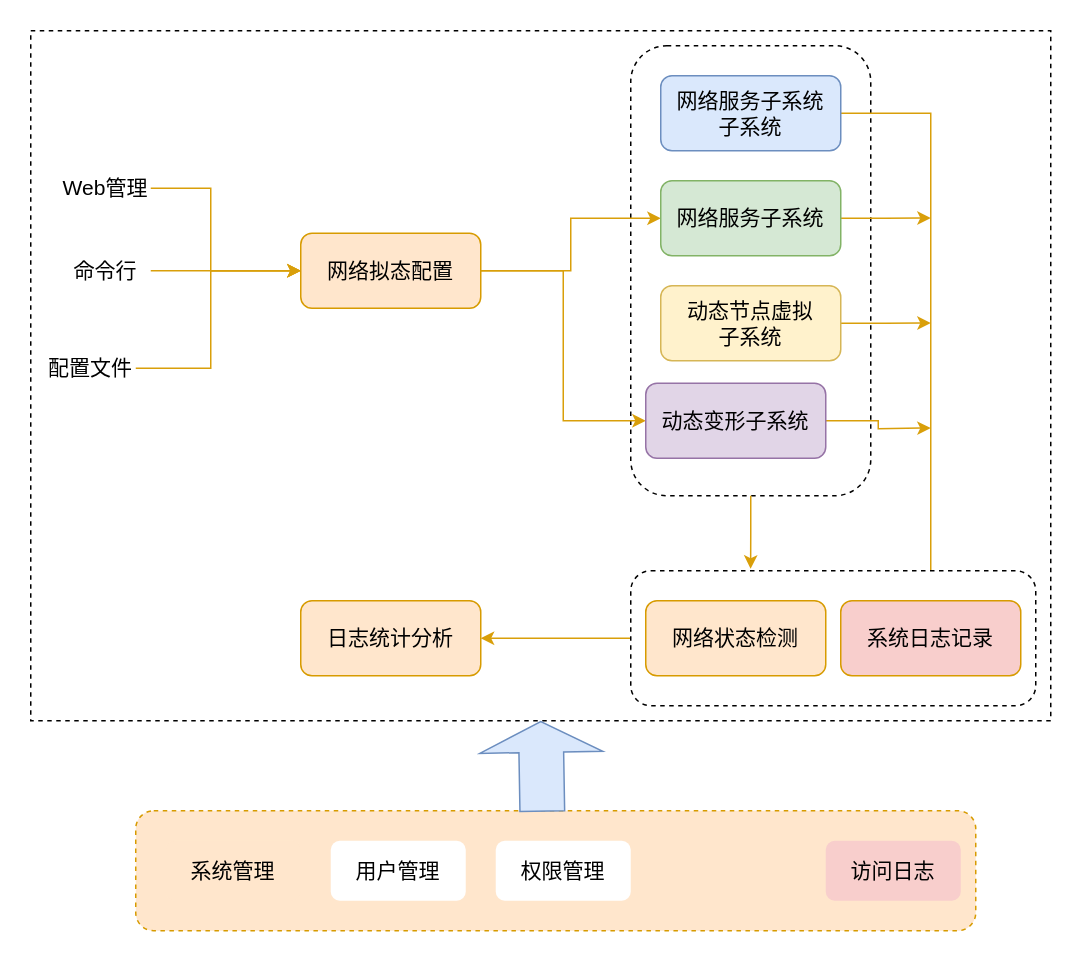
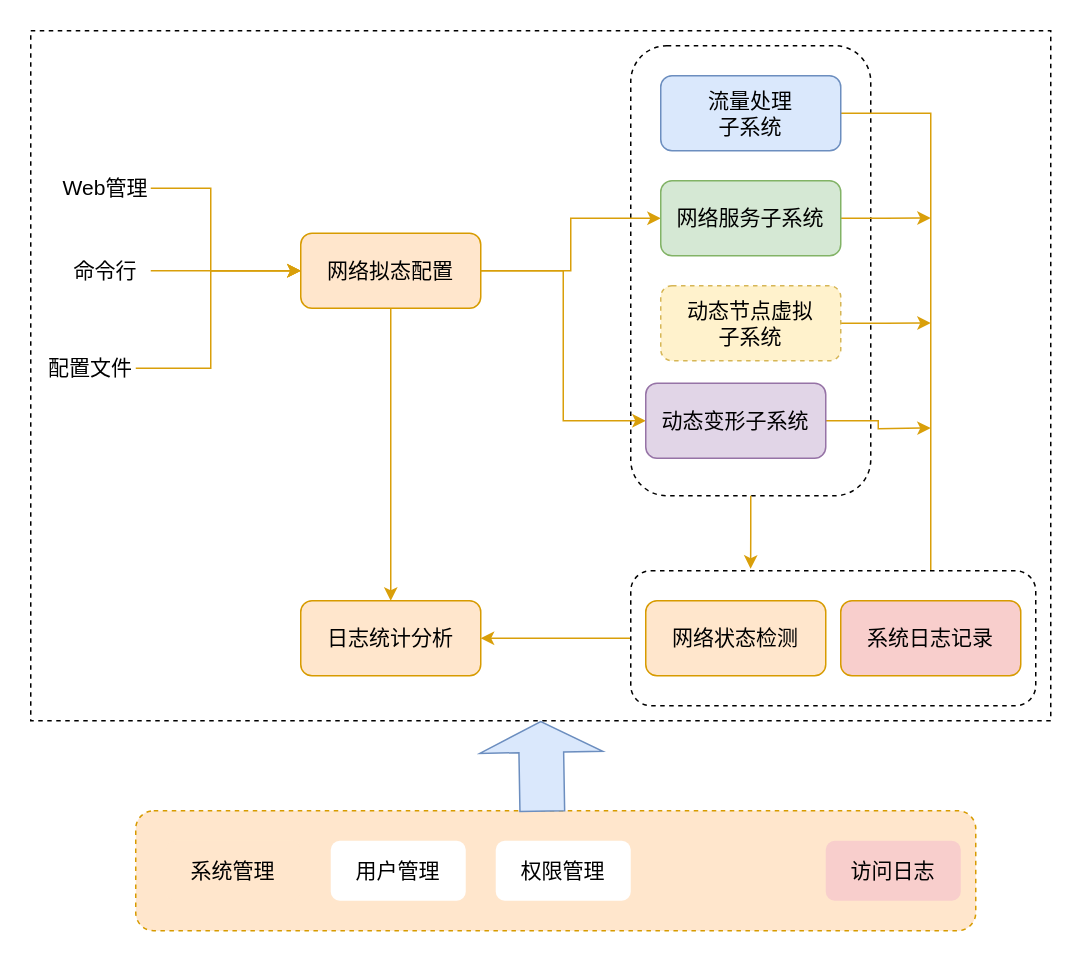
  <mxCell id="0" />
  <mxCell id="1" parent="0" />
  <mxCell id="2" value="" style="rounded=0;whiteSpace=wrap;html=1;dashed=1;fontSize=14;" vertex="1" parent="1"><mxGeometry x="20" y="20" width="680" height="460" as="geometry" /></mxCell>
  <mxCell id="3" value="" style="rounded=1;whiteSpace=wrap;html=1;fontSize=14;dashed=1;" vertex="1" parent="1"><mxGeometry x="420" y="30" width="160" height="300" as="geometry" /></mxCell>
+ <mxCell id="4" style="edgeStyle=orthogonalEdgeStyle;rounded=0;orthogonalLoop=1;jettySize=auto;html=1;exitX=0.5;exitY=1;exitDx=0;exitDy=0;strokeColor=#d99f0a;fontSize=14;" edge="1" parent="1" source="7" target="21"><mxGeometry relative="1" as="geometry" /></mxCell>
  <mxCell id="5" style="edgeStyle=elbowEdgeStyle;rounded=0;orthogonalLoop=1;jettySize=auto;html=1;exitX=1;exitY=0.5;exitDx=0;exitDy=0;strokeColor=#d99f0a;fontSize=14;" edge="1" parent="1" source="7" target="12"><mxGeometry relative="1" as="geometry" /></mxCell>
  <mxCell id="6" style="edgeStyle=elbowEdgeStyle;rounded=0;orthogonalLoop=1;jettySize=auto;html=1;exitX=1;exitY=0.5;exitDx=0;exitDy=0;strokeColor=#d99f0a;fontSize=14;" edge="1" parent="1" source="7" target="16"><mxGeometry relative="1" as="geometry" /></mxCell>
  <mxCell id="7" value="&lt;font style=&quot;font-size: 14px;&quot;&gt;网络拟态配置&lt;/font&gt;" style="rounded=1;whiteSpace=wrap;html=1;fillColor=#ffe6cc;strokeColor=#d79b00;" vertex="1" parent="1"><mxGeometry x="200" y="155" width="120" height="50" as="geometry" /></mxCell>
  <mxCell id="8" style="edgeStyle=orthogonalEdgeStyle;rounded=0;orthogonalLoop=1;jettySize=auto;html=1;exitX=0.5;exitY=1;exitDx=0;exitDy=0;entryX=0.296;entryY=-0.015;entryDx=0;entryDy=0;entryPerimeter=0;fontSize=14;strokeColor=#d99f0a;" edge="1" parent="1" source="3" target="18"><mxGeometry relative="1" as="geometry" /></mxCell>
  <mxCell id="9" style="edgeStyle=orthogonalEdgeStyle;rounded=0;orthogonalLoop=1;jettySize=auto;html=1;entryX=0.5;entryY=0;entryDx=0;entryDy=0;strokeColor=#d99f0a;fontSize=14;" edge="1" parent="1" source="10" target="20"><mxGeometry relative="1" as="geometry"><Array as="points"><mxPoint x="620" y="75" /></Array></mxGeometry></mxCell>
- <mxCell id="10" value="&lt;font style=&quot;font-size: 14px;&quot;&gt;网络服务子系统&lt;br&gt;子系统&lt;br&gt;&lt;/font&gt;" style="rounded=1;whiteSpace=wrap;html=1;fillColor=#dae8fc;strokeColor=#6c8ebf;" vertex="1" parent="1"><mxGeometry x="440" y="50" width="120" height="50" as="geometry" /></mxCell>
+ <mxCell id="10" value="&lt;font style=&quot;font-size: 14px;&quot;&gt;流量处理&lt;br&gt;子系统&lt;br&gt;&lt;/font&gt;" style="rounded=1;whiteSpace=wrap;html=1;fillColor=#dae8fc;strokeColor=#6c8ebf;" vertex="1" parent="1"><mxGeometry x="440" y="50" width="120" height="50" as="geometry" /></mxCell>
  <mxCell id="11" style="edgeStyle=orthogonalEdgeStyle;rounded=0;orthogonalLoop=1;jettySize=auto;html=1;exitX=1;exitY=0.5;exitDx=0;exitDy=0;strokeColor=#d99f0a;fontSize=14;" edge="1" parent="1" source="12"><mxGeometry relative="1" as="geometry"><mxPoint x="620" y="144.81" as="targetPoint" /></mxGeometry></mxCell>
  <mxCell id="12" value="&lt;font style=&quot;font-size: 14px;&quot;&gt;网络服务子系统&lt;br&gt;&lt;/font&gt;" style="rounded=1;whiteSpace=wrap;html=1;fillColor=#d5e8d4;strokeColor=#82b366;" vertex="1" parent="1"><mxGeometry x="440" y="120" width="120" height="50" as="geometry" /></mxCell>
  <mxCell id="13" style="edgeStyle=orthogonalEdgeStyle;rounded=0;orthogonalLoop=1;jettySize=auto;html=1;exitX=1;exitY=0.5;exitDx=0;exitDy=0;strokeColor=#d99f0a;fontSize=14;" edge="1" parent="1" source="14"><mxGeometry relative="1" as="geometry"><mxPoint x="620" y="214.81" as="targetPoint" /></mxGeometry></mxCell>
- <mxCell id="14" value="&lt;font style=&quot;font-size: 14px;&quot;&gt;动态节点虚拟&lt;br&gt;子系统&lt;br&gt;&lt;/font&gt;" style="rounded=1;whiteSpace=wrap;html=1;fillColor=#fff2cc;strokeColor=#d6b656;" vertex="1" parent="1"><mxGeometry x="440" y="190" width="120" height="50" as="geometry" /></mxCell>
+ <mxCell id="14" value="&lt;font style=&quot;font-size: 14px;&quot;&gt;动态节点虚拟&lt;br&gt;子系统&lt;br&gt;&lt;/font&gt;" style="rounded=1;whiteSpace=wrap;html=1;fillColor=#fff2cc;strokeColor=#d6b656;dashed=1;" vertex="1" parent="1"><mxGeometry x="440" y="190" width="120" height="50" as="geometry" /></mxCell>
  <mxCell id="15" style="edgeStyle=orthogonalEdgeStyle;rounded=0;orthogonalLoop=1;jettySize=auto;html=1;exitX=1;exitY=0.5;exitDx=0;exitDy=0;strokeColor=#d99f0a;fontSize=14;" edge="1" parent="1" source="16"><mxGeometry relative="1" as="geometry"><mxPoint x="620" y="284.81" as="targetPoint" /></mxGeometry></mxCell>
  <mxCell id="16" value="&lt;font style=&quot;font-size: 14px;&quot;&gt;动态变形子系统&lt;br&gt;&lt;/font&gt;" style="rounded=1;whiteSpace=wrap;html=1;fillColor=#e1d5e7;strokeColor=#9673a6;" vertex="1" parent="1"><mxGeometry x="430" y="255" width="120" height="50" as="geometry" /></mxCell>
  <mxCell id="17" style="edgeStyle=orthogonalEdgeStyle;rounded=0;orthogonalLoop=1;jettySize=auto;html=1;entryX=1;entryY=0.5;entryDx=0;entryDy=0;strokeColor=#d99f0a;fontSize=14;" edge="1" parent="1" source="18" target="21"><mxGeometry relative="1" as="geometry" /></mxCell>
  <mxCell id="18" value="" style="rounded=1;whiteSpace=wrap;html=1;fontSize=14;dashed=1;" vertex="1" parent="1"><mxGeometry x="420" y="380" width="270" height="90" as="geometry" /></mxCell>
  <mxCell id="19" value="&lt;font style=&quot;font-size: 14px;&quot;&gt;网络状态检测&lt;/font&gt;" style="rounded=1;whiteSpace=wrap;html=1;fillColor=#ffe6cc;strokeColor=#d79b00;" vertex="1" parent="1"><mxGeometry x="430" y="400" width="120" height="50" as="geometry" /></mxCell>
  <mxCell id="20" value="&lt;font style=&quot;font-size: 14px;&quot;&gt;系统日志记录&lt;/font&gt;" style="rounded=1;whiteSpace=wrap;html=1;fillColor=#f8cecc;strokeColor=#d79b00;" vertex="1" parent="1"><mxGeometry x="560" y="400" width="120" height="50" as="geometry" /></mxCell>
  <mxCell id="21" value="&lt;span style=&quot;font-size: 14px;&quot;&gt;日志统计分析&lt;/span&gt;" style="rounded=1;whiteSpace=wrap;html=1;fillColor=#ffe6cc;strokeColor=#d79b00;" vertex="1" parent="1"><mxGeometry x="200" y="400" width="120" height="50" as="geometry" /></mxCell>
  <mxCell id="22" style="edgeStyle=orthogonalEdgeStyle;rounded=0;orthogonalLoop=1;jettySize=auto;html=1;entryX=0;entryY=0.5;entryDx=0;entryDy=0;strokeColor=#d99f0a;fontSize=14;" edge="1" parent="1" source="23" target="7"><mxGeometry relative="1" as="geometry"><Array as="points"><mxPoint x="140" y="125" /><mxPoint x="140" y="180" /></Array></mxGeometry></mxCell>
  <mxCell id="23" value="Web管理" style="text;html=1;strokeColor=none;fillColor=none;align=center;verticalAlign=middle;whiteSpace=wrap;rounded=0;fontSize=14;" vertex="1" parent="1"><mxGeometry x="40" y="110" width="60" height="30" as="geometry" /></mxCell>
  <mxCell id="24" style="edgeStyle=orthogonalEdgeStyle;rounded=0;orthogonalLoop=1;jettySize=auto;html=1;exitX=1;exitY=0.5;exitDx=0;exitDy=0;strokeColor=#d99f0a;fontSize=14;" edge="1" parent="1" source="25"><mxGeometry relative="1" as="geometry"><mxPoint x="200" y="180" as="targetPoint" /></mxGeometry></mxCell>
  <mxCell id="25" value="命令行" style="text;html=1;strokeColor=none;fillColor=none;align=center;verticalAlign=middle;whiteSpace=wrap;rounded=0;fontSize=14;" vertex="1" parent="1"><mxGeometry x="40" y="165" width="60" height="30" as="geometry" /></mxCell>
  <mxCell id="26" style="rounded=0;orthogonalLoop=1;jettySize=auto;html=1;exitX=1;exitY=0.5;exitDx=0;exitDy=0;strokeColor=#d99f0a;fontSize=14;edgeStyle=elbowEdgeStyle;entryX=0;entryY=0.5;entryDx=0;entryDy=0;" edge="1" parent="1" target="7"><mxGeometry relative="1" as="geometry"><mxPoint x="190" y="185" as="targetPoint" /><mxPoint x="90" y="245" as="sourcePoint" /><Array as="points"><mxPoint x="140" y="220" /></Array></mxGeometry></mxCell>
  <mxCell id="27" value="配置文件" style="text;html=1;strokeColor=none;fillColor=none;align=center;verticalAlign=middle;whiteSpace=wrap;rounded=0;fontSize=14;" vertex="1" parent="1"><mxGeometry x="30" y="230" width="60" height="30" as="geometry" /></mxCell>
  <mxCell id="28" value="" style="rounded=1;whiteSpace=wrap;html=1;dashed=1;fontSize=14;fillColor=#ffe6cc;strokeColor=#d79b00;" vertex="1" parent="1"><mxGeometry x="90" y="540" width="560" height="80" as="geometry" /></mxCell>
  <mxCell id="29" value="&lt;span style=&quot;font-size: 14px;&quot;&gt;用户管理&lt;/span&gt;" style="rounded=1;whiteSpace=wrap;html=1;strokeColor=none;" vertex="1" parent="1"><mxGeometry x="220" y="560" width="90" height="40" as="geometry" /></mxCell>
  <mxCell id="30" value="&lt;span style=&quot;font-size: 14px;&quot;&gt;权限管理&lt;/span&gt;" style="rounded=1;whiteSpace=wrap;html=1;strokeColor=none;" vertex="1" parent="1"><mxGeometry x="330" y="560" width="90" height="40" as="geometry" /></mxCell>
  <mxCell id="31" value="&lt;span style=&quot;font-size: 14px;&quot;&gt;访问日志&lt;/span&gt;" style="rounded=1;whiteSpace=wrap;html=1;strokeColor=none;fillColor=#f8cecc;" vertex="1" parent="1"><mxGeometry x="550" y="560" width="90" height="40" as="geometry" /></mxCell>
  <mxCell id="32" value="&lt;span style=&quot;font-size: 14px;&quot;&gt;系统管理&lt;/span&gt;" style="rounded=1;whiteSpace=wrap;html=1;strokeColor=none;fillColor=#ffe6cc;" vertex="1" parent="1"><mxGeometry x="110" y="560" width="90" height="40" as="geometry" /></mxCell>
  <mxCell id="33" value="" style="shape=flexArrow;endArrow=classic;html=1;rounded=0;strokeColor=#6c8ebf;fontSize=14;entryX=0.5;entryY=1;entryDx=0;entryDy=0;exitX=0.484;exitY=0.01;exitDx=0;exitDy=0;exitPerimeter=0;endWidth=51.154;endSize=6.519;width=29.808;fillColor=#dae8fc;" edge="1" parent="1" source="28" target="2"><mxGeometry width="50" height="50" relative="1" as="geometry"><mxPoint x="350" y="540" as="sourcePoint" /><mxPoint x="400" y="490" as="targetPoint" /></mxGeometry></mxCell>
